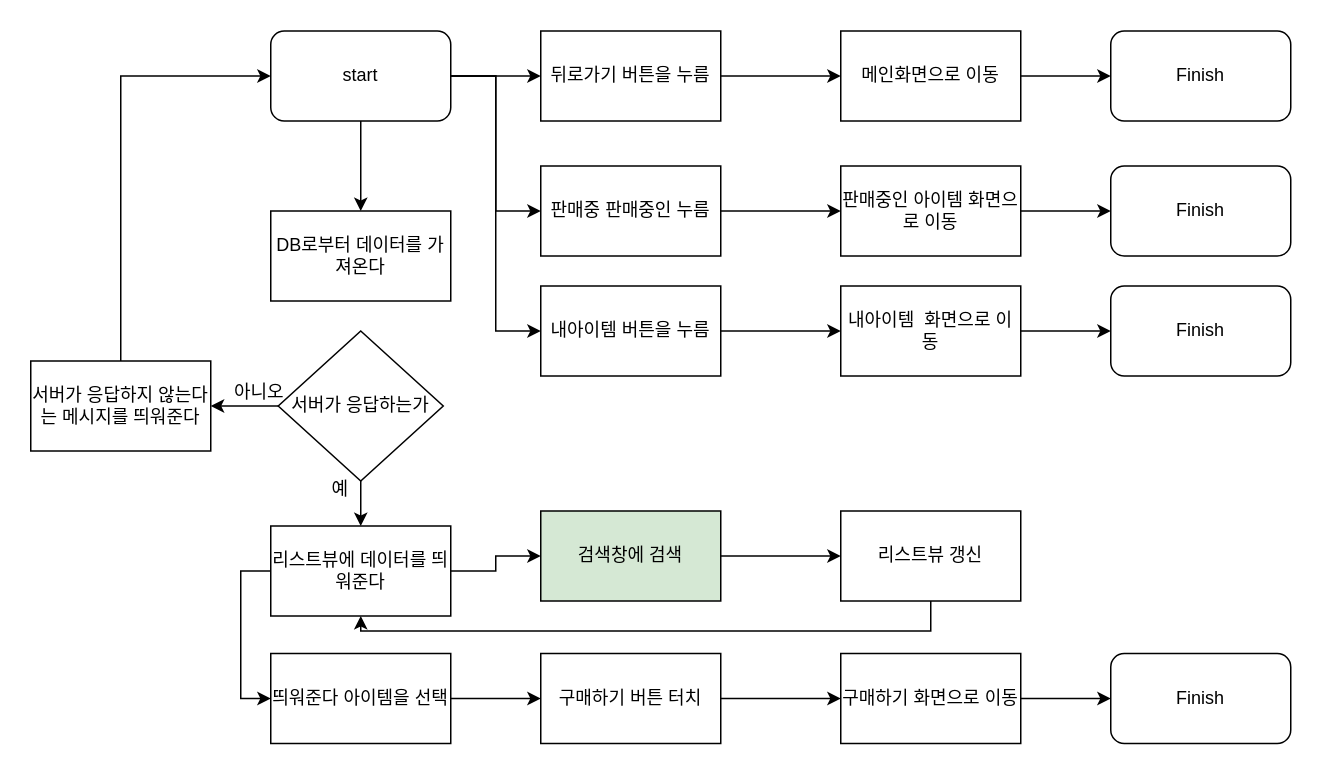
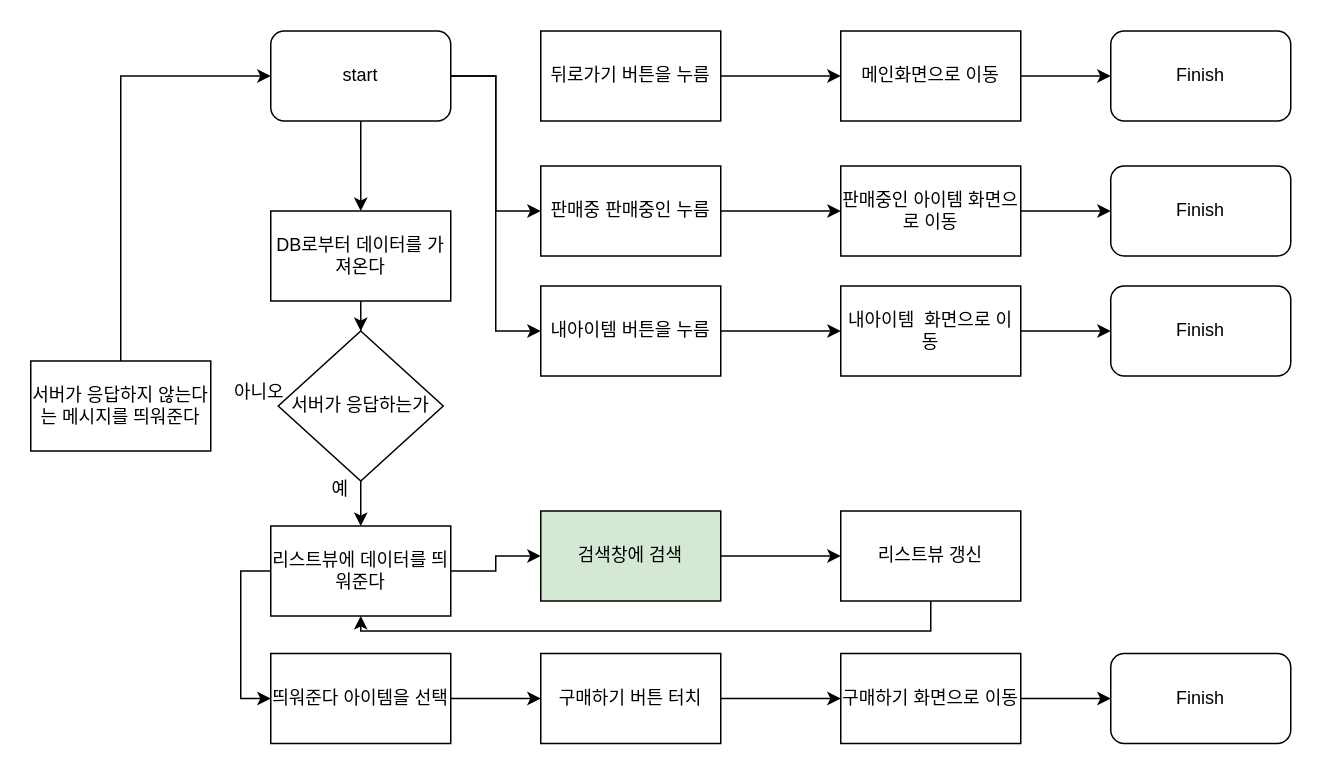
  <mxCell id="0" />
  <mxCell id="1" parent="0" />
- <mxCell id="2" style="edgeStyle=orthogonalEdgeStyle;rounded=0;orthogonalLoop=1;jettySize=auto;html=1;exitX=1;exitY=0.5;exitDx=0;exitDy=0;entryX=0;entryY=0.5;entryDx=0;entryDy=0;" parent="1" source="6" target="8" edge="1"><mxGeometry relative="1" as="geometry" /></mxCell>
  <mxCell id="3" style="edgeStyle=orthogonalEdgeStyle;rounded=0;orthogonalLoop=1;jettySize=auto;html=1;exitX=0.5;exitY=1;exitDx=0;exitDy=0;entryX=0.5;entryY=0;entryDx=0;entryDy=0;" parent="1" source="6" target="13" edge="1"><mxGeometry relative="1" as="geometry" /></mxCell>
  <mxCell id="4" style="edgeStyle=orthogonalEdgeStyle;rounded=0;orthogonalLoop=1;jettySize=auto;html=1;entryX=0;entryY=0.5;entryDx=0;entryDy=0;" parent="1" source="6" target="25" edge="1"><mxGeometry relative="1" as="geometry" /></mxCell>
  <mxCell id="5" style="edgeStyle=orthogonalEdgeStyle;rounded=0;orthogonalLoop=1;jettySize=auto;html=1;entryX=0;entryY=0.5;entryDx=0;entryDy=0;" parent="1" source="6" target="30" edge="1"><mxGeometry relative="1" as="geometry" /></mxCell>
  <mxCell id="6" value="start" style="rounded=1;whiteSpace=wrap;html=1;" parent="1" vertex="1"><mxGeometry x="180" y="20" width="120" height="60" as="geometry" /></mxCell>
  <mxCell id="7" value="" style="edgeStyle=orthogonalEdgeStyle;rounded=0;orthogonalLoop=1;jettySize=auto;html=1;" parent="1" source="8" target="10" edge="1"><mxGeometry relative="1" as="geometry" /></mxCell>
  <mxCell id="8" value="뒤로가기 버튼을 누름" style="rounded=0;whiteSpace=wrap;html=1;" parent="1" vertex="1"><mxGeometry x="360" y="20" width="120" height="60" as="geometry" /></mxCell>
  <mxCell id="9" style="edgeStyle=orthogonalEdgeStyle;rounded=0;orthogonalLoop=1;jettySize=auto;html=1;exitX=1;exitY=0.5;exitDx=0;exitDy=0;" parent="1" source="10" target="11" edge="1"><mxGeometry relative="1" as="geometry" /></mxCell>
  <mxCell id="10" value="메인화면으로 이동" style="rounded=0;whiteSpace=wrap;html=1;" parent="1" vertex="1"><mxGeometry x="560" y="20" width="120" height="60" as="geometry" /></mxCell>
  <mxCell id="11" value="Finish" style="rounded=1;whiteSpace=wrap;html=1;" parent="1" vertex="1"><mxGeometry x="740" y="20" width="120" height="60" as="geometry" /></mxCell>
+ <mxCell id="12" value="" style="edgeStyle=orthogonalEdgeStyle;rounded=0;orthogonalLoop=1;jettySize=auto;html=1;" parent="1" source="13" target="40" edge="1"><mxGeometry relative="1" as="geometry" /></mxCell>
  <mxCell id="13" value="DB로부터 데이터를 가져온다" style="rounded=0;whiteSpace=wrap;html=1;" parent="1" vertex="1"><mxGeometry x="180" y="140" width="120" height="60" as="geometry" /></mxCell>
  <mxCell id="14" value="" style="edgeStyle=orthogonalEdgeStyle;rounded=0;orthogonalLoop=1;jettySize=auto;html=1;entryX=0;entryY=0.5;entryDx=0;entryDy=0;" parent="1" source="16" target="18" edge="1"><mxGeometry relative="1" as="geometry"><mxPoint x="160" y="470" as="targetPoint" /><Array as="points"><mxPoint x="160" y="380" /><mxPoint x="160" y="465" /></Array></mxGeometry></mxCell>
  <mxCell id="15" style="edgeStyle=orthogonalEdgeStyle;rounded=0;orthogonalLoop=1;jettySize=auto;html=1;entryX=0;entryY=0.5;entryDx=0;entryDy=0;" parent="1" source="16" target="35" edge="1"><mxGeometry relative="1" as="geometry" /></mxCell>
  <mxCell id="16" value="리스트뷰에 데이터를 띄워준다" style="rounded=0;whiteSpace=wrap;html=1;" parent="1" vertex="1"><mxGeometry x="180" y="350" width="120" height="60" as="geometry" /></mxCell>
  <mxCell id="17" value="" style="edgeStyle=orthogonalEdgeStyle;rounded=0;orthogonalLoop=1;jettySize=auto;html=1;" parent="1" source="18" target="20" edge="1"><mxGeometry relative="1" as="geometry" /></mxCell>
  <mxCell id="18" value="띄워준다 아이템을 선택" style="rounded=0;whiteSpace=wrap;html=1;" parent="1" vertex="1"><mxGeometry x="180" y="435" width="120" height="60" as="geometry" /></mxCell>
  <mxCell id="19" value="" style="edgeStyle=orthogonalEdgeStyle;rounded=0;orthogonalLoop=1;jettySize=auto;html=1;" parent="1" source="20" target="22" edge="1"><mxGeometry relative="1" as="geometry" /></mxCell>
  <mxCell id="20" value="구매하기 버튼 터치" style="rounded=0;whiteSpace=wrap;html=1;" parent="1" vertex="1"><mxGeometry x="360" y="435" width="120" height="60" as="geometry" /></mxCell>
  <mxCell id="21" value="" style="edgeStyle=orthogonalEdgeStyle;rounded=0;orthogonalLoop=1;jettySize=auto;html=1;" parent="1" source="22" target="23" edge="1"><mxGeometry relative="1" as="geometry" /></mxCell>
  <mxCell id="22" value="구매하기 화면으로 이동" style="rounded=0;whiteSpace=wrap;html=1;" parent="1" vertex="1"><mxGeometry x="560" y="435" width="120" height="60" as="geometry" /></mxCell>
  <mxCell id="23" value="Finish" style="rounded=1;whiteSpace=wrap;html=1;" parent="1" vertex="1"><mxGeometry x="740" y="435" width="120" height="60" as="geometry" /></mxCell>
  <mxCell id="24" value="" style="edgeStyle=orthogonalEdgeStyle;rounded=0;orthogonalLoop=1;jettySize=auto;html=1;" parent="1" source="25" target="27" edge="1"><mxGeometry relative="1" as="geometry" /></mxCell>
  <mxCell id="25" value="판매중 판매중인 누름" style="rounded=0;whiteSpace=wrap;html=1;" parent="1" vertex="1"><mxGeometry x="360" y="110" width="120" height="60" as="geometry" /></mxCell>
  <mxCell id="26" value="" style="edgeStyle=orthogonalEdgeStyle;rounded=0;orthogonalLoop=1;jettySize=auto;html=1;" parent="1" source="27" target="28" edge="1"><mxGeometry relative="1" as="geometry" /></mxCell>
  <mxCell id="27" value="판매중인 아이템 화면으로 이동" style="whiteSpace=wrap;html=1;rounded=0;" parent="1" vertex="1"><mxGeometry x="560" y="110" width="120" height="60" as="geometry" /></mxCell>
  <mxCell id="28" value="Finish" style="rounded=1;whiteSpace=wrap;html=1;" parent="1" vertex="1"><mxGeometry x="740" y="110" width="120" height="60" as="geometry" /></mxCell>
  <mxCell id="29" value="" style="edgeStyle=orthogonalEdgeStyle;rounded=0;orthogonalLoop=1;jettySize=auto;html=1;" parent="1" source="30" target="32" edge="1"><mxGeometry relative="1" as="geometry" /></mxCell>
  <mxCell id="30" value="내아이템 버튼을 누름" style="rounded=0;whiteSpace=wrap;html=1;" parent="1" vertex="1"><mxGeometry x="360" y="190" width="120" height="60" as="geometry" /></mxCell>
  <mxCell id="31" value="" style="edgeStyle=orthogonalEdgeStyle;rounded=0;orthogonalLoop=1;jettySize=auto;html=1;" parent="1" source="32" target="33" edge="1"><mxGeometry relative="1" as="geometry" /></mxCell>
  <mxCell id="32" value="내아이템&amp;nbsp; 화면으로 이동" style="rounded=0;whiteSpace=wrap;html=1;" parent="1" vertex="1"><mxGeometry x="560" y="190" width="120" height="60" as="geometry" /></mxCell>
  <mxCell id="33" value="Finish" style="rounded=1;whiteSpace=wrap;html=1;" parent="1" vertex="1"><mxGeometry x="740" y="190" width="120" height="60" as="geometry" /></mxCell>
  <mxCell id="34" value="" style="edgeStyle=orthogonalEdgeStyle;rounded=0;orthogonalLoop=1;jettySize=auto;html=1;" parent="1" source="35" target="37" edge="1"><mxGeometry relative="1" as="geometry" /></mxCell>
  <mxCell id="35" value="검색창에 검색" style="rounded=0;whiteSpace=wrap;html=1;fillColor=#d5e8d4;" parent="1" vertex="1"><mxGeometry x="360" y="340" width="120" height="60" as="geometry" /></mxCell>
  <mxCell id="36" style="edgeStyle=orthogonalEdgeStyle;rounded=0;orthogonalLoop=1;jettySize=auto;html=1;" parent="1" source="37" target="16" edge="1"><mxGeometry relative="1" as="geometry"><Array as="points"><mxPoint x="620" y="420" /><mxPoint x="240" y="420" /></Array></mxGeometry></mxCell>
  <mxCell id="37" value="리스트뷰 갱신" style="rounded=0;whiteSpace=wrap;html=1;" parent="1" vertex="1"><mxGeometry x="560" y="340" width="120" height="60" as="geometry" /></mxCell>
  <mxCell id="38" value="" style="edgeStyle=orthogonalEdgeStyle;rounded=0;orthogonalLoop=1;jettySize=auto;html=1;" parent="1" source="40" target="16" edge="1"><mxGeometry relative="1" as="geometry" /></mxCell>
- <mxCell id="39" value="" style="edgeStyle=orthogonalEdgeStyle;rounded=0;orthogonalLoop=1;jettySize=auto;html=1;" edge="1" parent="1" source="40" target="44"><mxGeometry relative="1" as="geometry" /></mxCell>
  <mxCell id="40" value="서버가 응답하는가" style="rhombus;whiteSpace=wrap;html=1;" parent="1" vertex="1"><mxGeometry x="185" y="220" width="110" height="100" as="geometry" /></mxCell>
  <mxCell id="41" value="예" style="text;strokeColor=none;fillColor=none;align=left;verticalAlign=middle;spacingLeft=4;spacingRight=4;overflow=hidden;points=[[0,0.5],[1,0.5]];portConstraint=eastwest;rotatable=0;" parent="1" vertex="1"><mxGeometry x="215" y="310" width="80" height="30" as="geometry" /></mxCell>
  <mxCell id="42" value="아니오" style="text;strokeColor=none;fillColor=none;align=left;verticalAlign=middle;spacingLeft=4;spacingRight=4;overflow=hidden;points=[[0,0.5],[1,0.5]];portConstraint=eastwest;rotatable=0;" parent="1" vertex="1"><mxGeometry x="150" y="250" width="50" height="20" as="geometry" /></mxCell>
  <mxCell id="43" style="edgeStyle=orthogonalEdgeStyle;rounded=0;orthogonalLoop=1;jettySize=auto;html=1;entryX=0;entryY=0.5;entryDx=0;entryDy=0;" edge="1" parent="1" source="44" target="6"><mxGeometry relative="1" as="geometry"><mxPoint x="80" y="150" as="targetPoint" /><Array as="points"><mxPoint x="80" y="50" /></Array></mxGeometry></mxCell>
  <mxCell id="44" value="서버가 응답하지 않는다는 메시지를 띄워준다" style="rounded=0;whiteSpace=wrap;html=1;" vertex="1" parent="1"><mxGeometry x="20" y="240" width="120" height="60" as="geometry" /></mxCell>
